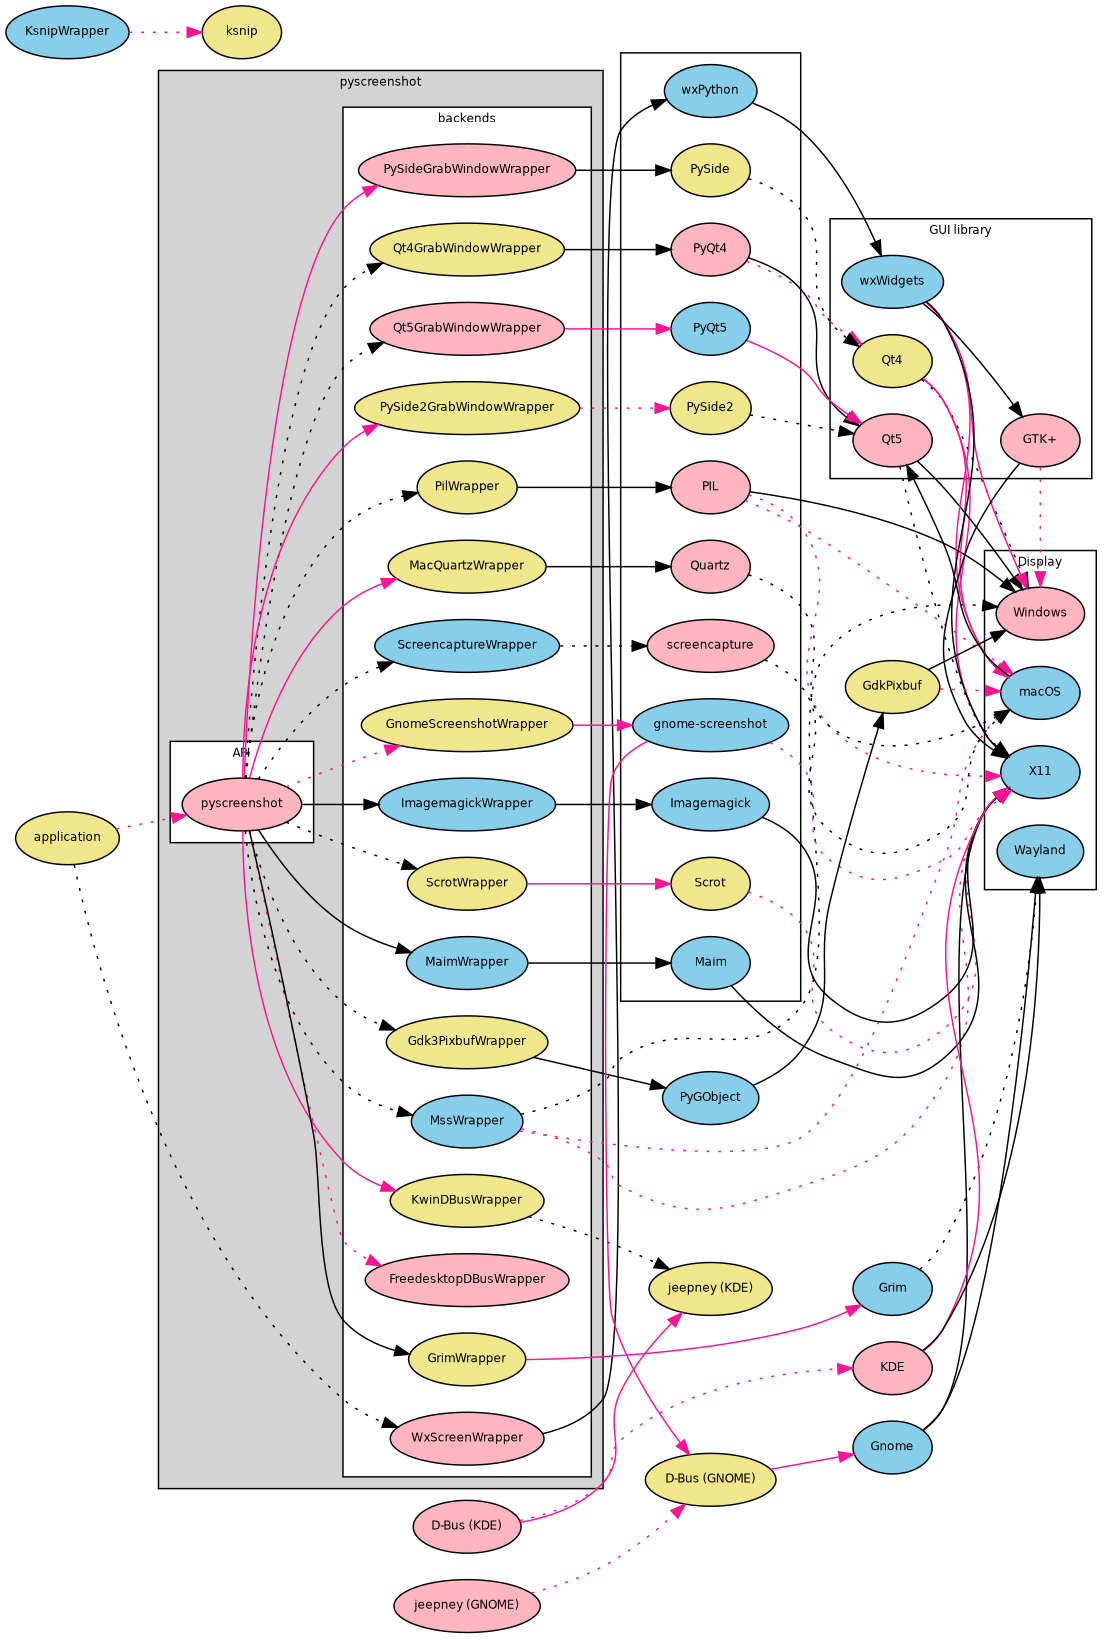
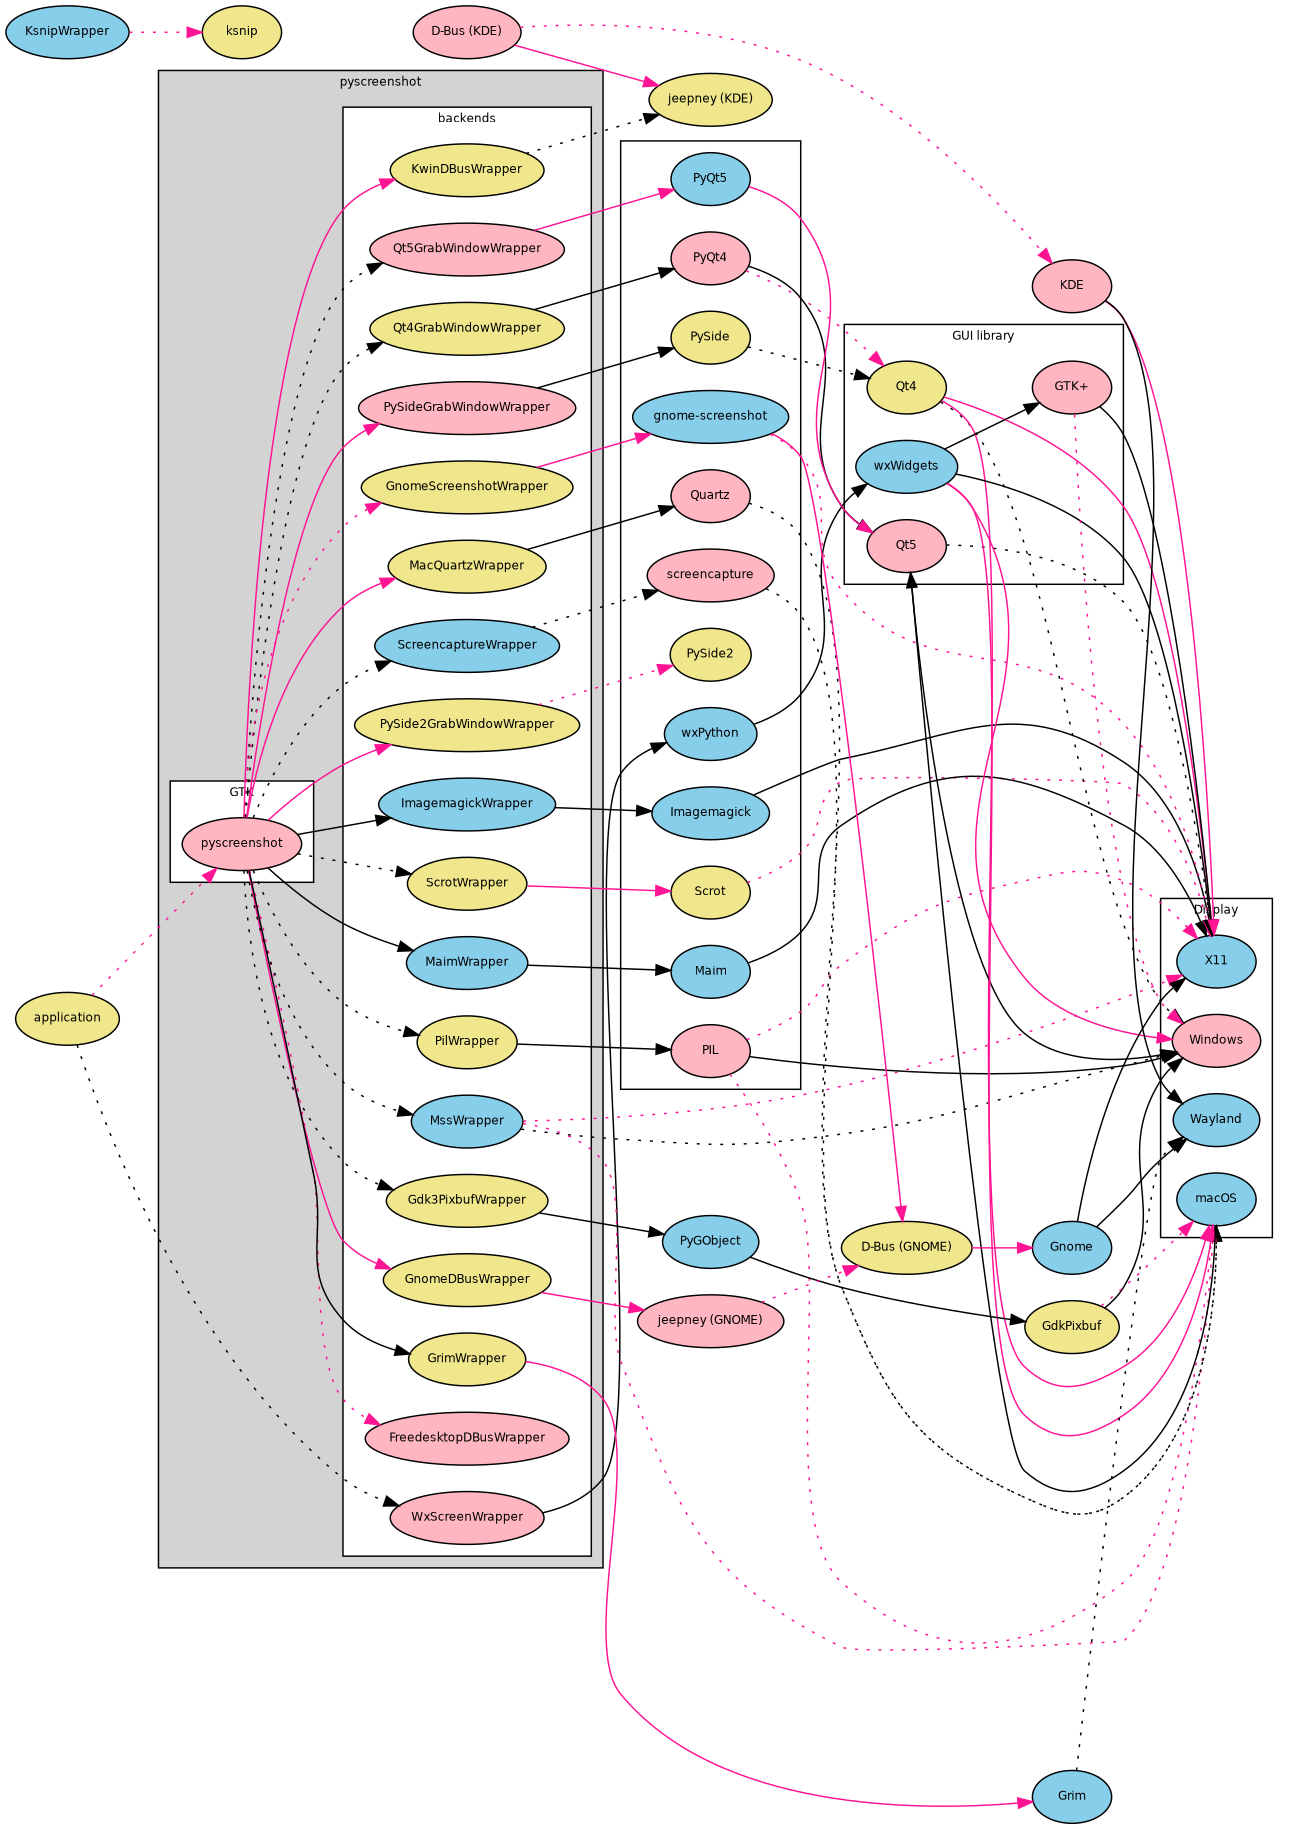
  digraph {
    fontname="DejaVu Sans"
    fontsize=8
    rankdir=LR
    node [fillcolor=khaki fontname="DejaVu Sans" fontsize=8 style=filled]
    edge [color=black fontname="DejaVu Sans" style=solid]
    pyscreenshot [fillcolor=lightpink]
    Qt4GrabWindowWrapper
    Qt5GrabWindowWrapper [fillcolor=lightpink]
    PySideGrabWindowWrapper [fillcolor=lightpink]
    PySide2GrabWindowWrapper
    PilWrapper
    ImagemagickWrapper [fillcolor=skyblue]
    WxScreenWrapper [fillcolor=lightpink]
    ScrotWrapper
    MaimWrapper [fillcolor=skyblue]
    MacQuartzWrapper
    ScreencaptureWrapper [fillcolor=skyblue]
    Gdk3PixbufWrapper
    GnomeScreenshotWrapper
    FreedesktopDBusWrapper [fillcolor=lightpink]
+   GnomeDBusWrapper
    KwinDBusWrapper
    MssWrapper [fillcolor=skyblue]
    GrimWrapper
    PIL [fillcolor=lightpink]
    wxPython [fillcolor=skyblue]
    PyQt4 [fillcolor=lightpink]
    PyQt5 [fillcolor=skyblue]
    PySide
    PySide2
    screencapture [fillcolor=lightpink]
    Quartz [fillcolor=lightpink]
    Scrot
    Maim [fillcolor=skyblue]
    Imagemagick [fillcolor=skyblue]
    "gnome-screenshot" [fillcolor=skyblue]
    Qt4
    Qt5 [fillcolor=lightpink]
    wxWidgets [fillcolor=skyblue]
    "GTK+" [fillcolor=lightpink]
    Windows [fillcolor=lightpink]
    macOS [fillcolor=skyblue]
    X11 [fillcolor=skyblue]
    Wayland [fillcolor=skyblue]
    PyGObject [fillcolor=skyblue]
    "jeepney (GNOME)" [fillcolor=lightpink]
    "jeepney (KDE)"
    Grim [fillcolor=skyblue]
    "D-Bus (GNOME)"
    GdkPixbuf
    Gnome [fillcolor=skyblue]
    KsnipWrapper [fillcolor=skyblue]
    ksnip
    KDE [fillcolor=lightpink]
    "D-Bus (KDE)" [fillcolor=lightpink]
    application
    subgraph cluster_1 {
      fillcolor=lightgrey
      label=pyscreenshot
      style=filled
      subgraph cluster_2 {
        fillcolor=white
-       label=API
+       label=GTK
        style=filled
        pyscreenshot
      }
      subgraph cluster_3 {
        fillcolor=white
        label=backends
        style=filled
        Qt4GrabWindowWrapper
        Qt5GrabWindowWrapper
        PySideGrabWindowWrapper
        PySide2GrabWindowWrapper
        PilWrapper
        ImagemagickWrapper
        WxScreenWrapper
        ScrotWrapper
        MaimWrapper
        MacQuartzWrapper
        ScreencaptureWrapper
        Gdk3PixbufWrapper
        GnomeScreenshotWrapper
        FreedesktopDBusWrapper
+       GnomeDBusWrapper
        KwinDBusWrapper
        MssWrapper
        GrimWrapper
      }
    }
    subgraph cluster_4 {
      PIL
      wxPython
      PyQt4
      PyQt5
      PySide
      PySide2
      screencapture
      Quartz
      Scrot
      Maim
      Imagemagick
      "gnome-screenshot"
    }
    subgraph cluster_5 {
      label="GUI library"
      Qt4
      Qt5
      wxWidgets
      "GTK+"
    }
    subgraph cluster_6 {
      label=Display
      Windows
      macOS
      X11
      Wayland
    }
    pyscreenshot -> Qt4GrabWindowWrapper [style=dotted]
    pyscreenshot -> Qt5GrabWindowWrapper [style=dotted]
    pyscreenshot -> PySideGrabWindowWrapper [color=deeppink]
    pyscreenshot -> PySide2GrabWindowWrapper [color=deeppink]
    pyscreenshot -> PilWrapper [style=dotted]
    pyscreenshot -> ImagemagickWrapper
    pyscreenshot -> ScrotWrapper [style=dotted]
    pyscreenshot -> MaimWrapper
    pyscreenshot -> MacQuartzWrapper [color=deeppink]
    pyscreenshot -> ScreencaptureWrapper [style=dotted]
    pyscreenshot -> Gdk3PixbufWrapper [style=dotted]
    pyscreenshot -> GnomeScreenshotWrapper [color=deeppink style=dotted]
    pyscreenshot -> FreedesktopDBusWrapper [color=deeppink style=dotted]
+   pyscreenshot -> GnomeDBusWrapper [color=deeppink]
    pyscreenshot -> KwinDBusWrapper [color=deeppink]
    pyscreenshot -> MssWrapper [style=dotted]
    pyscreenshot -> GrimWrapper
    Qt4GrabWindowWrapper -> PyQt4
    Qt5GrabWindowWrapper -> PyQt5 [color=deeppink]
    PySideGrabWindowWrapper -> PySide
    PySide2GrabWindowWrapper -> PySide2 [color=deeppink style=dotted]
    PilWrapper -> PIL
    ImagemagickWrapper -> Imagemagick
    WxScreenWrapper -> wxPython
    ScrotWrapper -> Scrot [color=deeppink]
    MaimWrapper -> Maim
    MacQuartzWrapper -> Quartz
    ScreencaptureWrapper -> screencapture [style=dotted]
    Gdk3PixbufWrapper -> PyGObject
    GnomeScreenshotWrapper -> "gnome-screenshot" [color=deeppink]
+   GnomeDBusWrapper -> "jeepney (GNOME)" [color=deeppink]
    KwinDBusWrapper -> "jeepney (KDE)" [style=dotted]
    MssWrapper -> Windows [style=dotted]
    MssWrapper -> macOS [color=deeppink style=dotted]
    MssWrapper -> X11 [color=deeppink style=dotted]
    GrimWrapper -> Grim [color=deeppink]
    PIL -> Windows
    PIL -> macOS [color=deeppink style=dotted]
    PIL -> X11 [color=deeppink style=dotted]
    wxPython -> wxWidgets
    PyQt4 -> Qt4 [color=deeppink style=dotted]
    PyQt4 -> Qt5
    PyQt5 -> Qt5 [color=deeppink]
    PySide -> Qt4 [style=dotted]
-   PySide2 -> Qt5 [style=dotted]
    screencapture -> macOS [style=dotted]
    Quartz -> macOS [style=dotted]
    Scrot -> X11 [color=deeppink style=dotted]
    Maim -> X11
    Imagemagick -> X11
    "gnome-screenshot" -> X11 [color=deeppink style=dotted]
    "gnome-screenshot" -> "D-Bus (GNOME)" [color=deeppink]
    Qt4 -> Windows [style=dotted]
    Qt4 -> macOS [color=deeppink]
    Qt4 -> X11 [color=deeppink]
    Qt5 -> Windows
    Qt5 -> X11 [style=dotted]
    wxWidgets -> "GTK+"
    wxWidgets -> Windows [color=deeppink]
    wxWidgets -> macOS [color=deeppink]
    wxWidgets -> X11
    "GTK+" -> Windows [color=deeppink style=dotted]
    "GTK+" -> X11
    macOS -> Qt5
    PyGObject -> GdkPixbuf
    "jeepney (GNOME)" -> "D-Bus (GNOME)" [color=deeppink style=dotted]
    Grim -> Wayland [style=dotted]
    "D-Bus (GNOME)" -> Gnome [color=deeppink]
    GdkPixbuf -> Windows
    GdkPixbuf -> macOS [color=deeppink style=dotted]
    Gnome -> X11
    Gnome -> Wayland
    KsnipWrapper -> ksnip [color=deeppink style=dotted]
    KDE -> X11 [color=deeppink]
    KDE -> Wayland
    "D-Bus (KDE)" -> "jeepney (KDE)" [color=deeppink]
    "D-Bus (KDE)" -> KDE [color=deeppink style=dotted]
    application -> pyscreenshot [color=deeppink style=dotted]
    application -> WxScreenWrapper [style=dotted]
  }
